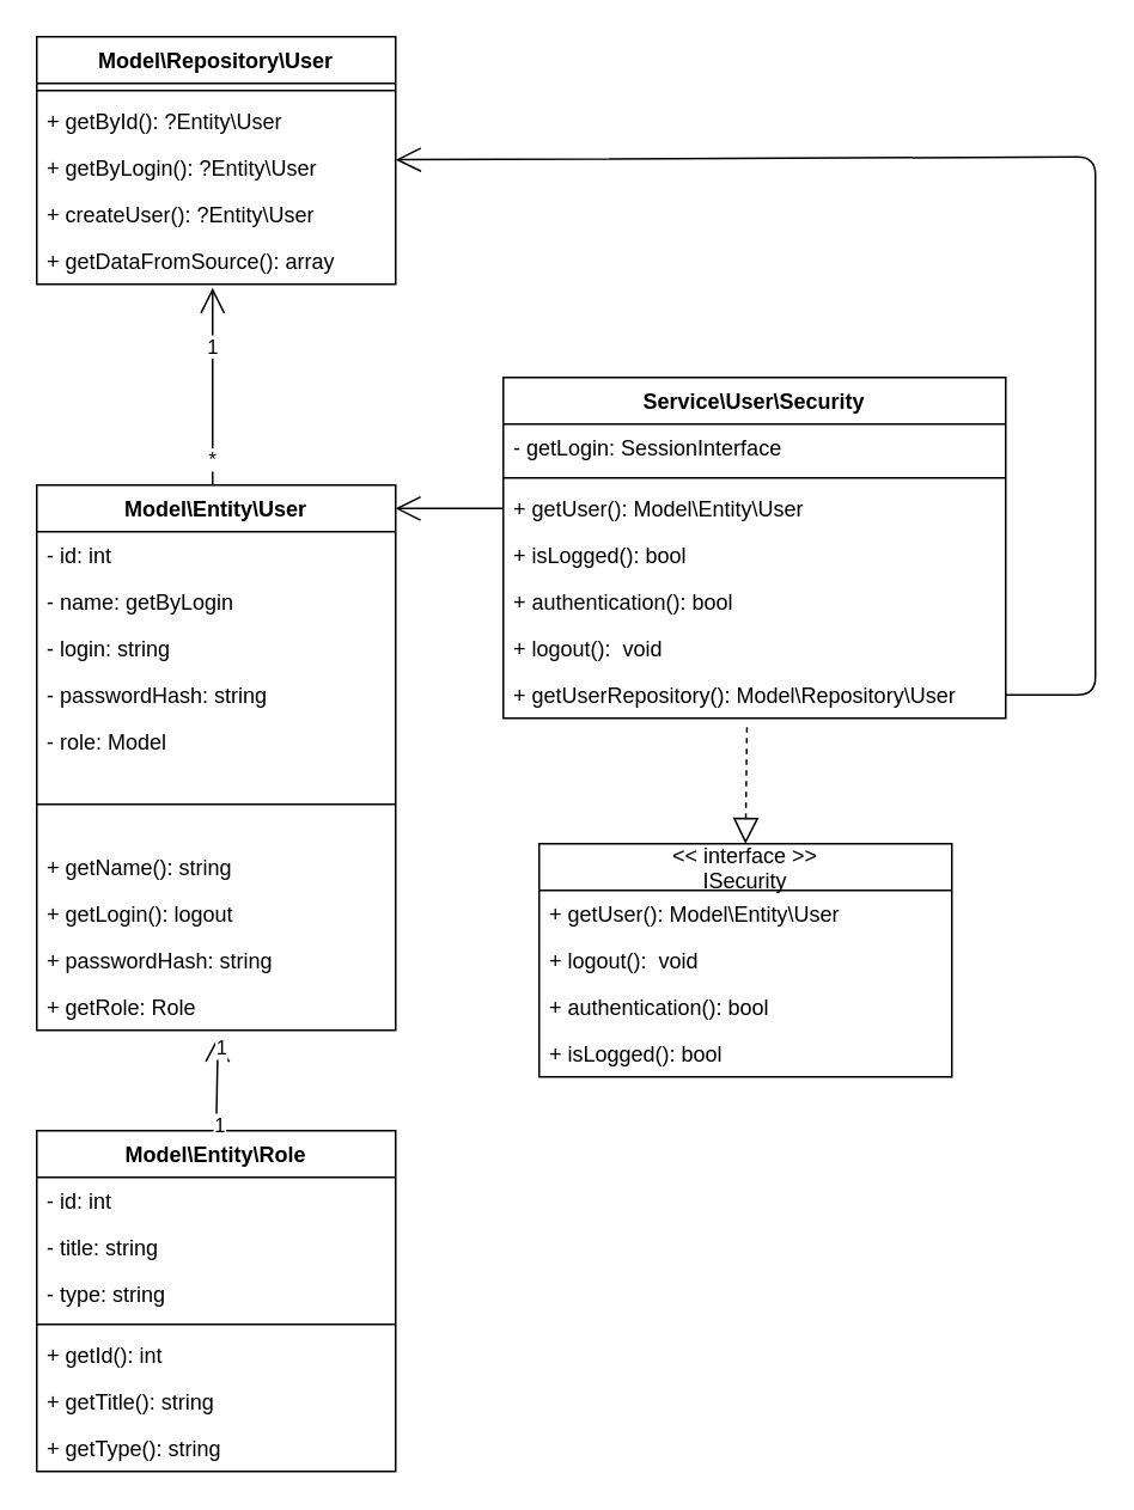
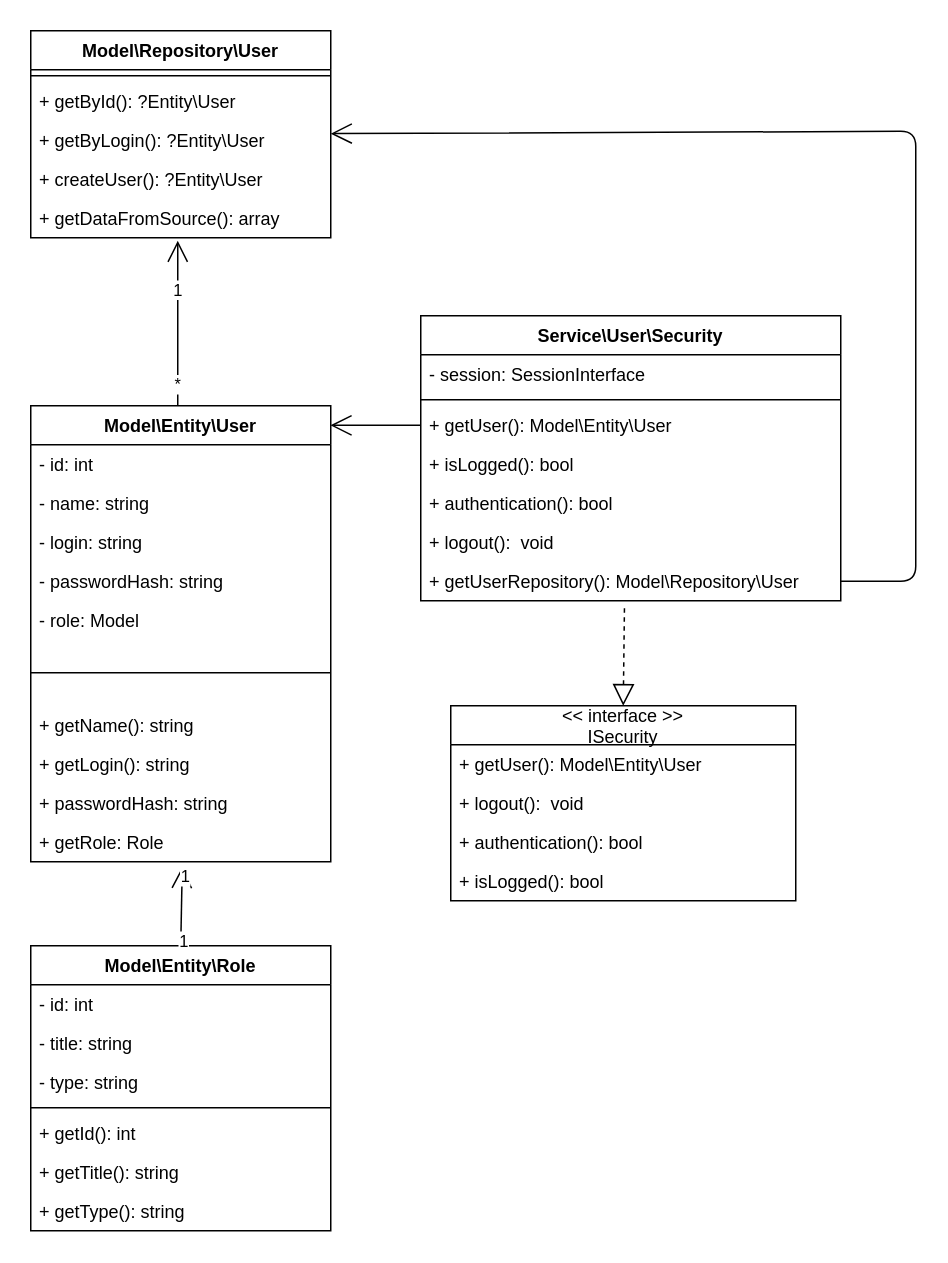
  <mxCell id="0" />
  <mxCell id="1" parent="0" />
  <mxCell id="2" value="Model\Entity\User" style="swimlane;fontStyle=1;align=center;verticalAlign=top;childLayout=stackLayout;horizontal=1;startSize=26;horizontalStack=0;resizeParent=1;resizeParentMax=0;resizeLast=0;collapsible=1;marginBottom=0;" vertex="1" parent="1"><mxGeometry x="20" y="270" width="200" height="304" as="geometry" /></mxCell>
  <mxCell id="3" value="- id: int" style="text;strokeColor=none;fillColor=none;align=left;verticalAlign=top;spacingLeft=4;spacingRight=4;overflow=hidden;rotatable=0;points=[[0,0.5],[1,0.5]];portConstraint=eastwest;" vertex="1" parent="2"><mxGeometry y="26" width="200" height="26" as="geometry" /></mxCell>
- <mxCell id="4" value="- name: getByLogin" style="text;strokeColor=none;fillColor=none;align=left;verticalAlign=top;spacingLeft=4;spacingRight=4;overflow=hidden;rotatable=0;points=[[0,0.5],[1,0.5]];portConstraint=eastwest;" vertex="1" parent="2"><mxGeometry y="52" width="200" height="26" as="geometry" /></mxCell>
+ <mxCell id="4" value="- name: string" style="text;strokeColor=none;fillColor=none;align=left;verticalAlign=top;spacingLeft=4;spacingRight=4;overflow=hidden;rotatable=0;points=[[0,0.5],[1,0.5]];portConstraint=eastwest;" vertex="1" parent="2"><mxGeometry y="52" width="200" height="26" as="geometry" /></mxCell>
  <mxCell id="5" value="- login: string" style="text;strokeColor=none;fillColor=none;align=left;verticalAlign=top;spacingLeft=4;spacingRight=4;overflow=hidden;rotatable=0;points=[[0,0.5],[1,0.5]];portConstraint=eastwest;" vertex="1" parent="2"><mxGeometry y="78" width="200" height="26" as="geometry" /></mxCell>
  <mxCell id="6" value="- passwordHash: string" style="text;strokeColor=none;fillColor=none;align=left;verticalAlign=top;spacingLeft=4;spacingRight=4;overflow=hidden;rotatable=0;points=[[0,0.5],[1,0.5]];portConstraint=eastwest;" vertex="1" parent="2"><mxGeometry y="104" width="200" height="26" as="geometry" /></mxCell>
  <mxCell id="7" value="- role: Model" style="text;strokeColor=none;fillColor=none;align=left;verticalAlign=top;spacingLeft=4;spacingRight=4;overflow=hidden;rotatable=0;points=[[0,0.5],[1,0.5]];portConstraint=eastwest;" vertex="1" parent="2"><mxGeometry y="130" width="200" height="26" as="geometry" /></mxCell>
  <mxCell id="8" value="" style="line;strokeWidth=1;fillColor=none;align=left;verticalAlign=middle;spacingTop=-1;spacingLeft=3;spacingRight=3;rotatable=0;labelPosition=right;points=[];portConstraint=eastwest;" vertex="1" parent="2"><mxGeometry y="156" width="200" height="44" as="geometry" /></mxCell>
  <mxCell id="9" value="+ getName(): string" style="text;strokeColor=none;fillColor=none;align=left;verticalAlign=top;spacingLeft=4;spacingRight=4;overflow=hidden;rotatable=0;points=[[0,0.5],[1,0.5]];portConstraint=eastwest;" vertex="1" parent="2"><mxGeometry y="200" width="200" height="26" as="geometry" /></mxCell>
- <mxCell id="10" value="+ getLogin(): logout" style="text;strokeColor=none;fillColor=none;align=left;verticalAlign=top;spacingLeft=4;spacingRight=4;overflow=hidden;rotatable=0;points=[[0,0.5],[1,0.5]];portConstraint=eastwest;" vertex="1" parent="2"><mxGeometry y="226" width="200" height="26" as="geometry" /></mxCell>
+ <mxCell id="10" value="+ getLogin(): string" style="text;strokeColor=none;fillColor=none;align=left;verticalAlign=top;spacingLeft=4;spacingRight=4;overflow=hidden;rotatable=0;points=[[0,0.5],[1,0.5]];portConstraint=eastwest;" vertex="1" parent="2"><mxGeometry y="226" width="200" height="26" as="geometry" /></mxCell>
  <mxCell id="11" value="+ passwordHash: string" style="text;strokeColor=none;fillColor=none;align=left;verticalAlign=top;spacingLeft=4;spacingRight=4;overflow=hidden;rotatable=0;points=[[0,0.5],[1,0.5]];portConstraint=eastwest;" vertex="1" parent="2"><mxGeometry y="252" width="200" height="26" as="geometry" /></mxCell>
  <mxCell id="12" value="+ getRole: Role" style="text;strokeColor=none;fillColor=none;align=left;verticalAlign=top;spacingLeft=4;spacingRight=4;overflow=hidden;rotatable=0;points=[[0,0.5],[1,0.5]];portConstraint=eastwest;" vertex="1" parent="2"><mxGeometry y="278" width="200" height="26" as="geometry" /></mxCell>
  <mxCell id="13" value="Model\Entity\Role" style="swimlane;fontStyle=1;align=center;verticalAlign=top;childLayout=stackLayout;horizontal=1;startSize=26;horizontalStack=0;resizeParent=1;resizeParentMax=0;resizeLast=0;collapsible=1;marginBottom=0;" vertex="1" parent="1"><mxGeometry x="20" y="630" width="200" height="190" as="geometry" /></mxCell>
  <mxCell id="14" value="- id: int" style="text;strokeColor=none;fillColor=none;align=left;verticalAlign=top;spacingLeft=4;spacingRight=4;overflow=hidden;rotatable=0;points=[[0,0.5],[1,0.5]];portConstraint=eastwest;" vertex="1" parent="13"><mxGeometry y="26" width="200" height="26" as="geometry" /></mxCell>
  <mxCell id="15" value="- title: string" style="text;strokeColor=none;fillColor=none;align=left;verticalAlign=top;spacingLeft=4;spacingRight=4;overflow=hidden;rotatable=0;points=[[0,0.5],[1,0.5]];portConstraint=eastwest;" vertex="1" parent="13"><mxGeometry y="52" width="200" height="26" as="geometry" /></mxCell>
  <mxCell id="16" value="- type: string" style="text;strokeColor=none;fillColor=none;align=left;verticalAlign=top;spacingLeft=4;spacingRight=4;overflow=hidden;rotatable=0;points=[[0,0.5],[1,0.5]];portConstraint=eastwest;" vertex="1" parent="13"><mxGeometry y="78" width="200" height="26" as="geometry" /></mxCell>
  <mxCell id="17" value="" style="line;strokeWidth=1;fillColor=none;align=left;verticalAlign=middle;spacingTop=-1;spacingLeft=3;spacingRight=3;rotatable=0;labelPosition=right;points=[];portConstraint=eastwest;" vertex="1" parent="13"><mxGeometry y="104" width="200" height="8" as="geometry" /></mxCell>
  <mxCell id="18" value="+ getId(): int" style="text;strokeColor=none;fillColor=none;align=left;verticalAlign=top;spacingLeft=4;spacingRight=4;overflow=hidden;rotatable=0;points=[[0,0.5],[1,0.5]];portConstraint=eastwest;" vertex="1" parent="13"><mxGeometry y="112" width="200" height="26" as="geometry" /></mxCell>
  <mxCell id="19" value="+ getTitle(): string" style="text;strokeColor=none;fillColor=none;align=left;verticalAlign=top;spacingLeft=4;spacingRight=4;overflow=hidden;rotatable=0;points=[[0,0.5],[1,0.5]];portConstraint=eastwest;" vertex="1" parent="13"><mxGeometry y="138" width="200" height="26" as="geometry" /></mxCell>
  <mxCell id="20" value="+ getType(): string" style="text;strokeColor=none;fillColor=none;align=left;verticalAlign=top;spacingLeft=4;spacingRight=4;overflow=hidden;rotatable=0;points=[[0,0.5],[1,0.5]];portConstraint=eastwest;" vertex="1" parent="13"><mxGeometry y="164" width="200" height="26" as="geometry" /></mxCell>
  <mxCell id="21" value="&lt;&lt; interface &gt;&gt;&#10;ISecurity" style="swimlane;fontStyle=0;childLayout=stackLayout;horizontal=1;startSize=26;fillColor=none;horizontalStack=0;resizeParent=1;resizeParentMax=0;resizeLast=0;collapsible=1;marginBottom=0;" vertex="1" parent="1"><mxGeometry x="300" y="470" width="230" height="130" as="geometry" /></mxCell>
  <mxCell id="22" value="+ getUser(): Model\Entity\User" style="text;strokeColor=none;fillColor=none;align=left;verticalAlign=top;spacingLeft=4;spacingRight=4;overflow=hidden;rotatable=0;points=[[0,0.5],[1,0.5]];portConstraint=eastwest;" vertex="1" parent="21"><mxGeometry y="26" width="230" height="26" as="geometry" /></mxCell>
  <mxCell id="23" value="+ logout():  void" style="text;strokeColor=none;fillColor=none;align=left;verticalAlign=top;spacingLeft=4;spacingRight=4;overflow=hidden;rotatable=0;points=[[0,0.5],[1,0.5]];portConstraint=eastwest;" vertex="1" parent="21"><mxGeometry y="52" width="230" height="26" as="geometry" /></mxCell>
  <mxCell id="24" value="+ authentication(): bool&#10;&#10;" style="text;strokeColor=none;fillColor=none;align=left;verticalAlign=top;spacingLeft=4;spacingRight=4;overflow=hidden;rotatable=0;points=[[0,0.5],[1,0.5]];portConstraint=eastwest;" vertex="1" parent="21"><mxGeometry y="78" width="230" height="26" as="geometry" /></mxCell>
  <mxCell id="25" value="+ isLogged(): bool" style="text;strokeColor=none;fillColor=none;align=left;verticalAlign=top;spacingLeft=4;spacingRight=4;overflow=hidden;rotatable=0;points=[[0,0.5],[1,0.5]];portConstraint=eastwest;" vertex="1" parent="21"><mxGeometry y="104" width="230" height="26" as="geometry" /></mxCell>
  <mxCell id="26" value="Service\User\Security" style="swimlane;fontStyle=1;align=center;verticalAlign=top;childLayout=stackLayout;horizontal=1;startSize=26;horizontalStack=0;resizeParent=1;resizeParentMax=0;resizeLast=0;collapsible=1;marginBottom=0;" vertex="1" parent="1"><mxGeometry x="280" y="210" width="280" height="190" as="geometry" /></mxCell>
- <mxCell id="27" value="- getLogin: SessionInterface" style="text;strokeColor=none;fillColor=none;align=left;verticalAlign=top;spacingLeft=4;spacingRight=4;overflow=hidden;rotatable=0;points=[[0,0.5],[1,0.5]];portConstraint=eastwest;" vertex="1" parent="26"><mxGeometry y="26" width="280" height="26" as="geometry" /></mxCell>
+ <mxCell id="27" value="- session: SessionInterface" style="text;strokeColor=none;fillColor=none;align=left;verticalAlign=top;spacingLeft=4;spacingRight=4;overflow=hidden;rotatable=0;points=[[0,0.5],[1,0.5]];portConstraint=eastwest;" vertex="1" parent="26"><mxGeometry y="26" width="280" height="26" as="geometry" /></mxCell>
  <mxCell id="28" value="" style="line;strokeWidth=1;fillColor=none;align=left;verticalAlign=middle;spacingTop=-1;spacingLeft=3;spacingRight=3;rotatable=0;labelPosition=right;points=[];portConstraint=eastwest;" vertex="1" parent="26"><mxGeometry y="52" width="280" height="8" as="geometry" /></mxCell>
  <mxCell id="29" value="+ getUser(): Model\Entity\User" style="text;strokeColor=none;fillColor=none;align=left;verticalAlign=top;spacingLeft=4;spacingRight=4;overflow=hidden;rotatable=0;points=[[0,0.5],[1,0.5]];portConstraint=eastwest;" vertex="1" parent="26"><mxGeometry y="60" width="280" height="26" as="geometry" /></mxCell>
  <mxCell id="30" value="+ isLogged(): bool" style="text;strokeColor=none;fillColor=none;align=left;verticalAlign=top;spacingLeft=4;spacingRight=4;overflow=hidden;rotatable=0;points=[[0,0.5],[1,0.5]];portConstraint=eastwest;" vertex="1" parent="26"><mxGeometry y="86" width="280" height="26" as="geometry" /></mxCell>
  <mxCell id="31" value="+ authentication(): bool&#10;&#10;" style="text;strokeColor=none;fillColor=none;align=left;verticalAlign=top;spacingLeft=4;spacingRight=4;overflow=hidden;rotatable=0;points=[[0,0.5],[1,0.5]];portConstraint=eastwest;" vertex="1" parent="26"><mxGeometry y="112" width="280" height="26" as="geometry" /></mxCell>
  <mxCell id="32" value="+ logout():  void" style="text;strokeColor=none;fillColor=none;align=left;verticalAlign=top;spacingLeft=4;spacingRight=4;overflow=hidden;rotatable=0;points=[[0,0.5],[1,0.5]];portConstraint=eastwest;" vertex="1" parent="26"><mxGeometry y="138" width="280" height="26" as="geometry" /></mxCell>
  <mxCell id="33" value="+ getUserRepository(): Model\Repository\User" style="text;strokeColor=none;fillColor=none;align=left;verticalAlign=top;spacingLeft=4;spacingRight=4;overflow=hidden;rotatable=0;points=[[0,0.5],[1,0.5]];portConstraint=eastwest;" vertex="1" parent="26"><mxGeometry y="164" width="280" height="26" as="geometry" /></mxCell>
  <mxCell id="34" value="" style="endArrow=block;dashed=1;endFill=0;endSize=12;html=1;entryX=0.5;entryY=0;entryDx=0;entryDy=0;exitX=0.485;exitY=1.192;exitDx=0;exitDy=0;exitPerimeter=0;" edge="1" parent="1" source="33" target="21"><mxGeometry width="160" relative="1" as="geometry"><mxPoint x="320" y="320" as="sourcePoint" /><mxPoint x="480" y="320" as="targetPoint" /></mxGeometry></mxCell>
  <mxCell id="35" value="Model\Repository\User" style="swimlane;fontStyle=1;align=center;verticalAlign=top;childLayout=stackLayout;horizontal=1;startSize=26;horizontalStack=0;resizeParent=1;resizeParentMax=0;resizeLast=0;collapsible=1;marginBottom=0;" vertex="1" parent="1"><mxGeometry x="20" y="20" width="200" height="138" as="geometry" /></mxCell>
  <mxCell id="36" value="" style="line;strokeWidth=1;fillColor=none;align=left;verticalAlign=middle;spacingTop=-1;spacingLeft=3;spacingRight=3;rotatable=0;labelPosition=right;points=[];portConstraint=eastwest;" vertex="1" parent="35"><mxGeometry y="26" width="200" height="8" as="geometry" /></mxCell>
  <mxCell id="37" value="+ getById(): ?Entity\User" style="text;strokeColor=none;fillColor=none;align=left;verticalAlign=top;spacingLeft=4;spacingRight=4;overflow=hidden;rotatable=0;points=[[0,0.5],[1,0.5]];portConstraint=eastwest;" vertex="1" parent="35"><mxGeometry y="34" width="200" height="26" as="geometry" /></mxCell>
  <mxCell id="38" value="+ getByLogin(): ?Entity\User" style="text;strokeColor=none;fillColor=none;align=left;verticalAlign=top;spacingLeft=4;spacingRight=4;overflow=hidden;rotatable=0;points=[[0,0.5],[1,0.5]];portConstraint=eastwest;" vertex="1" parent="35"><mxGeometry y="60" width="200" height="26" as="geometry" /></mxCell>
  <mxCell id="39" value="+ createUser(): ?Entity\User" style="text;strokeColor=none;fillColor=none;align=left;verticalAlign=top;spacingLeft=4;spacingRight=4;overflow=hidden;rotatable=0;points=[[0,0.5],[1,0.5]];portConstraint=eastwest;" vertex="1" parent="35"><mxGeometry y="86" width="200" height="26" as="geometry" /></mxCell>
  <mxCell id="40" value="+ getDataFromSource(): array" style="text;strokeColor=none;fillColor=none;align=left;verticalAlign=top;spacingLeft=4;spacingRight=4;overflow=hidden;rotatable=0;points=[[0,0.5],[1,0.5]];portConstraint=eastwest;" vertex="1" parent="35"><mxGeometry y="112" width="200" height="26" as="geometry" /></mxCell>
  <mxCell id="41" value="" style="endArrow=open;endFill=1;endSize=12;html=1;exitX=0.5;exitY=0;exitDx=0;exitDy=0;entryX=0.505;entryY=1.132;entryDx=0;entryDy=0;entryPerimeter=0;" edge="1" parent="1" source="13" target="12"><mxGeometry width="160" relative="1" as="geometry"><mxPoint x="320" y="760" as="sourcePoint" /><mxPoint x="480" y="760" as="targetPoint" /></mxGeometry></mxCell>
  <mxCell id="42" value="1" style="edgeLabel;html=1;align=center;verticalAlign=middle;resizable=0;points=[];" vertex="1" connectable="0" parent="41"><mxGeometry x="0.779" y="-2" relative="1" as="geometry"><mxPoint as="offset" /></mxGeometry></mxCell>
  <mxCell id="43" value="1" style="edgeLabel;html=1;align=center;verticalAlign=middle;resizable=0;points=[];" vertex="1" connectable="0" parent="41"><mxGeometry x="-0.847" y="-1" relative="1" as="geometry"><mxPoint as="offset" /></mxGeometry></mxCell>
  <mxCell id="44" value="" style="endArrow=open;endFill=1;endSize=12;html=1;" edge="1" parent="1"><mxGeometry width="160" relative="1" as="geometry"><mxPoint x="118" y="270" as="sourcePoint" /><mxPoint x="118" y="160" as="targetPoint" /></mxGeometry></mxCell>
  <mxCell id="45" value="1" style="edgeLabel;html=1;align=center;verticalAlign=middle;resizable=0;points=[];" vertex="1" connectable="0" parent="44"><mxGeometry x="0.411" y="1" relative="1" as="geometry"><mxPoint as="offset" /></mxGeometry></mxCell>
  <mxCell id="46" value="*" style="edgeLabel;html=1;align=center;verticalAlign=middle;resizable=0;points=[];" vertex="1" connectable="0" parent="44"><mxGeometry x="-0.724" y="1" relative="1" as="geometry"><mxPoint as="offset" /></mxGeometry></mxCell>
  <mxCell id="47" value="" style="endArrow=open;endFill=1;endSize=12;html=1;exitX=0;exitY=0.5;exitDx=0;exitDy=0;entryX=0.999;entryY=0.043;entryDx=0;entryDy=0;entryPerimeter=0;" edge="1" parent="1" source="29" target="2"><mxGeometry width="160" relative="1" as="geometry"><mxPoint x="320" y="320" as="sourcePoint" /><mxPoint x="480" y="320" as="targetPoint" /></mxGeometry></mxCell>
  <mxCell id="48" value="" style="endArrow=open;endFill=1;endSize=12;html=1;exitX=1;exitY=0.5;exitDx=0;exitDy=0;" edge="1" parent="1" source="33" target="35"><mxGeometry width="160" relative="1" as="geometry"><mxPoint x="580" y="380" as="sourcePoint" /><mxPoint x="650" y="80" as="targetPoint" /><Array as="points"><mxPoint x="610" y="387" /><mxPoint x="610" y="87" /></Array></mxGeometry></mxCell>
